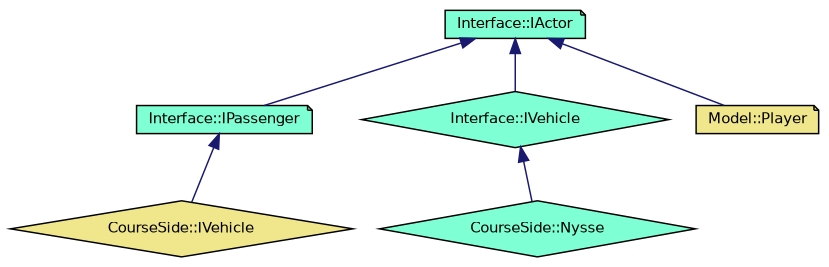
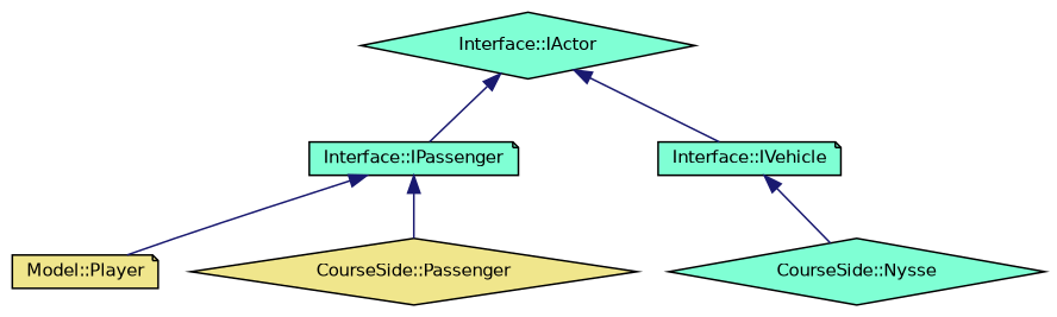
  digraph {
    node [color=black fillcolor=aquamarine fontname=Helvetica fontsize=10 shape=diamond style=filled]
    edge [color=midnightblue dir=back fontname=Helvetica fontsize=10 labelfontname=Helvetica labelfontsize=10 style=solid]
-   n1 [fontcolor=black height=0.2 label="Interface::IActor" shape=note width=0.4]
+   n1 [fontcolor=black height=0.2 label="Interface::IActor" width=0.4]
    n2 [height=0.2 label="Interface::IPassenger" shape=note width=0.4]
-   n3 [height=0.2 label="Interface::IVehicle" width=0.4]
+   n3 [height=0.2 label="Interface::IVehicle" shape=note width=0.4]
    n4 [fillcolor=khaki height=0.2 label="Model::Player" shape=note width=0.4]
-   n5 [fillcolor=khaki height=0.2 label="CourseSide::IVehicle" width=0.4]
+   n5 [fillcolor=khaki height=0.2 label="CourseSide::Passenger" width=0.4]
    n6 [height=0.2 label="CourseSide::Nysse" width=0.4]
    n1 -> n2
    n1 -> n3
-   n1 -> n4
+   n2 -> n4
    n2 -> n5
    n3 -> n6
  }
